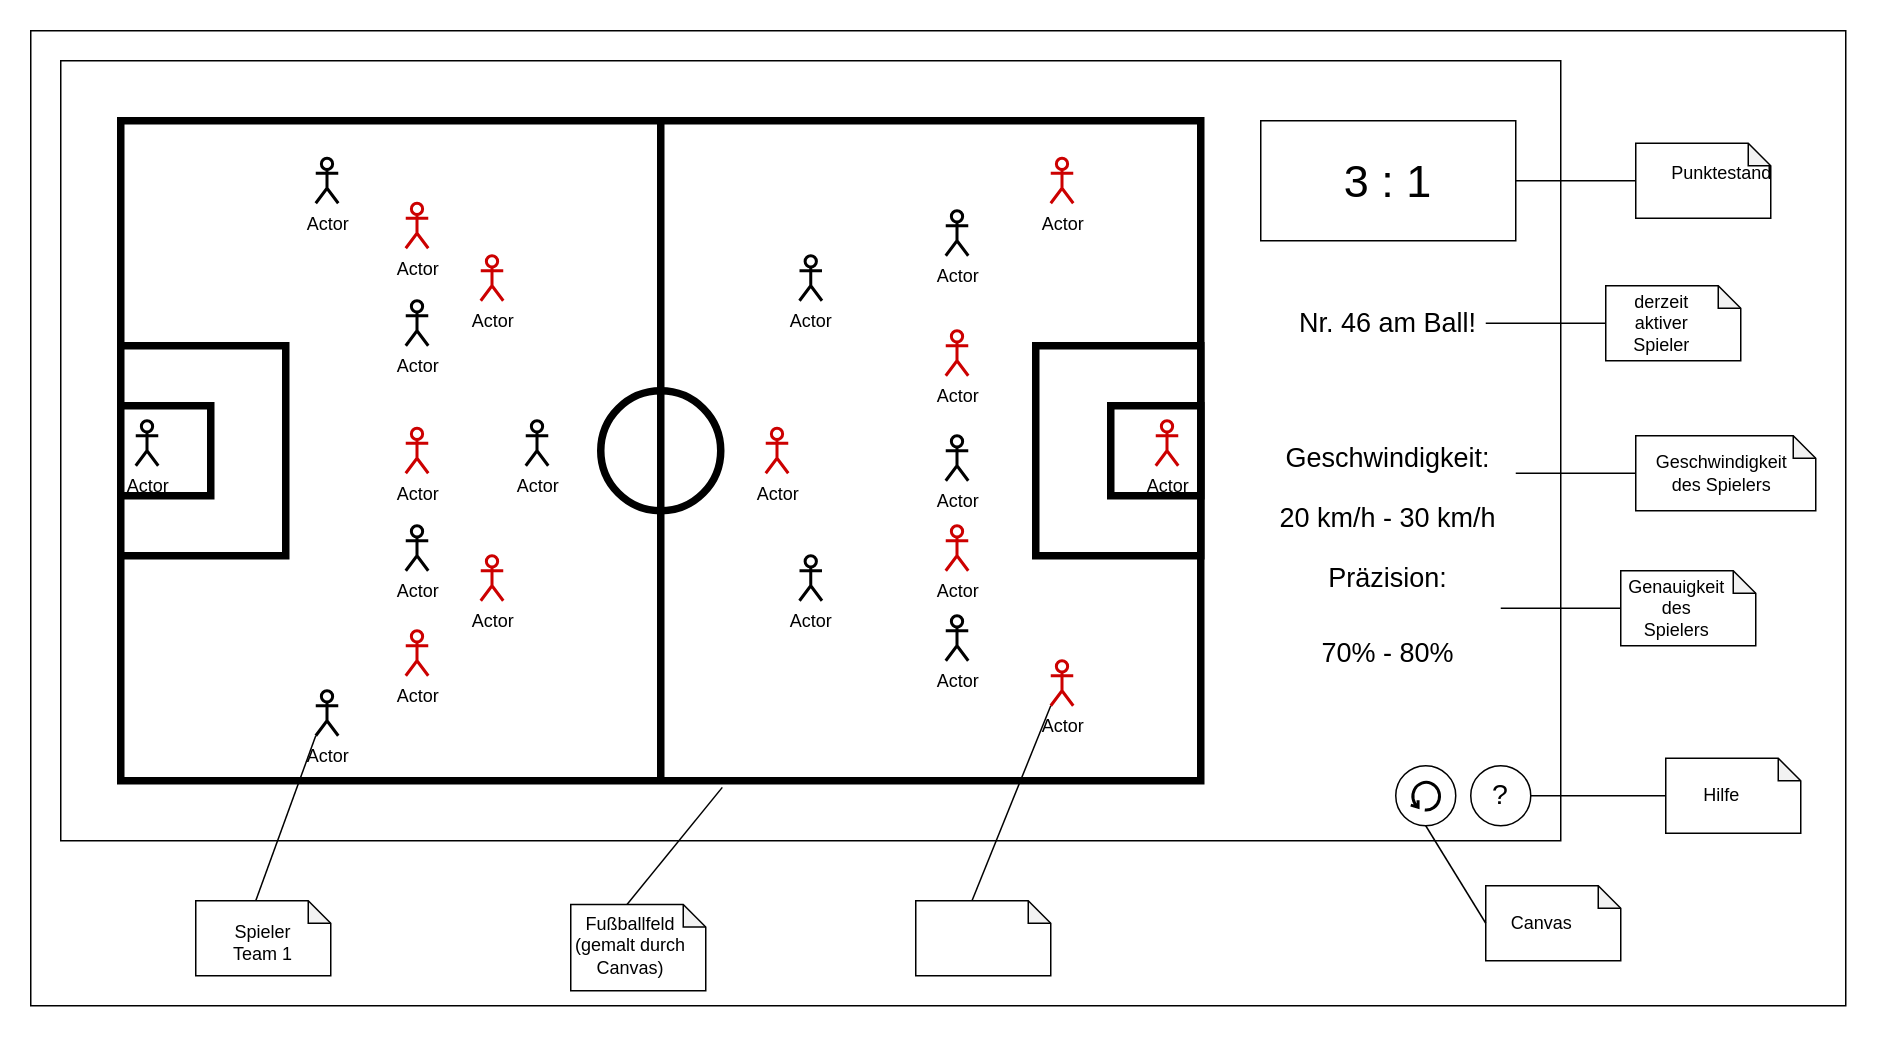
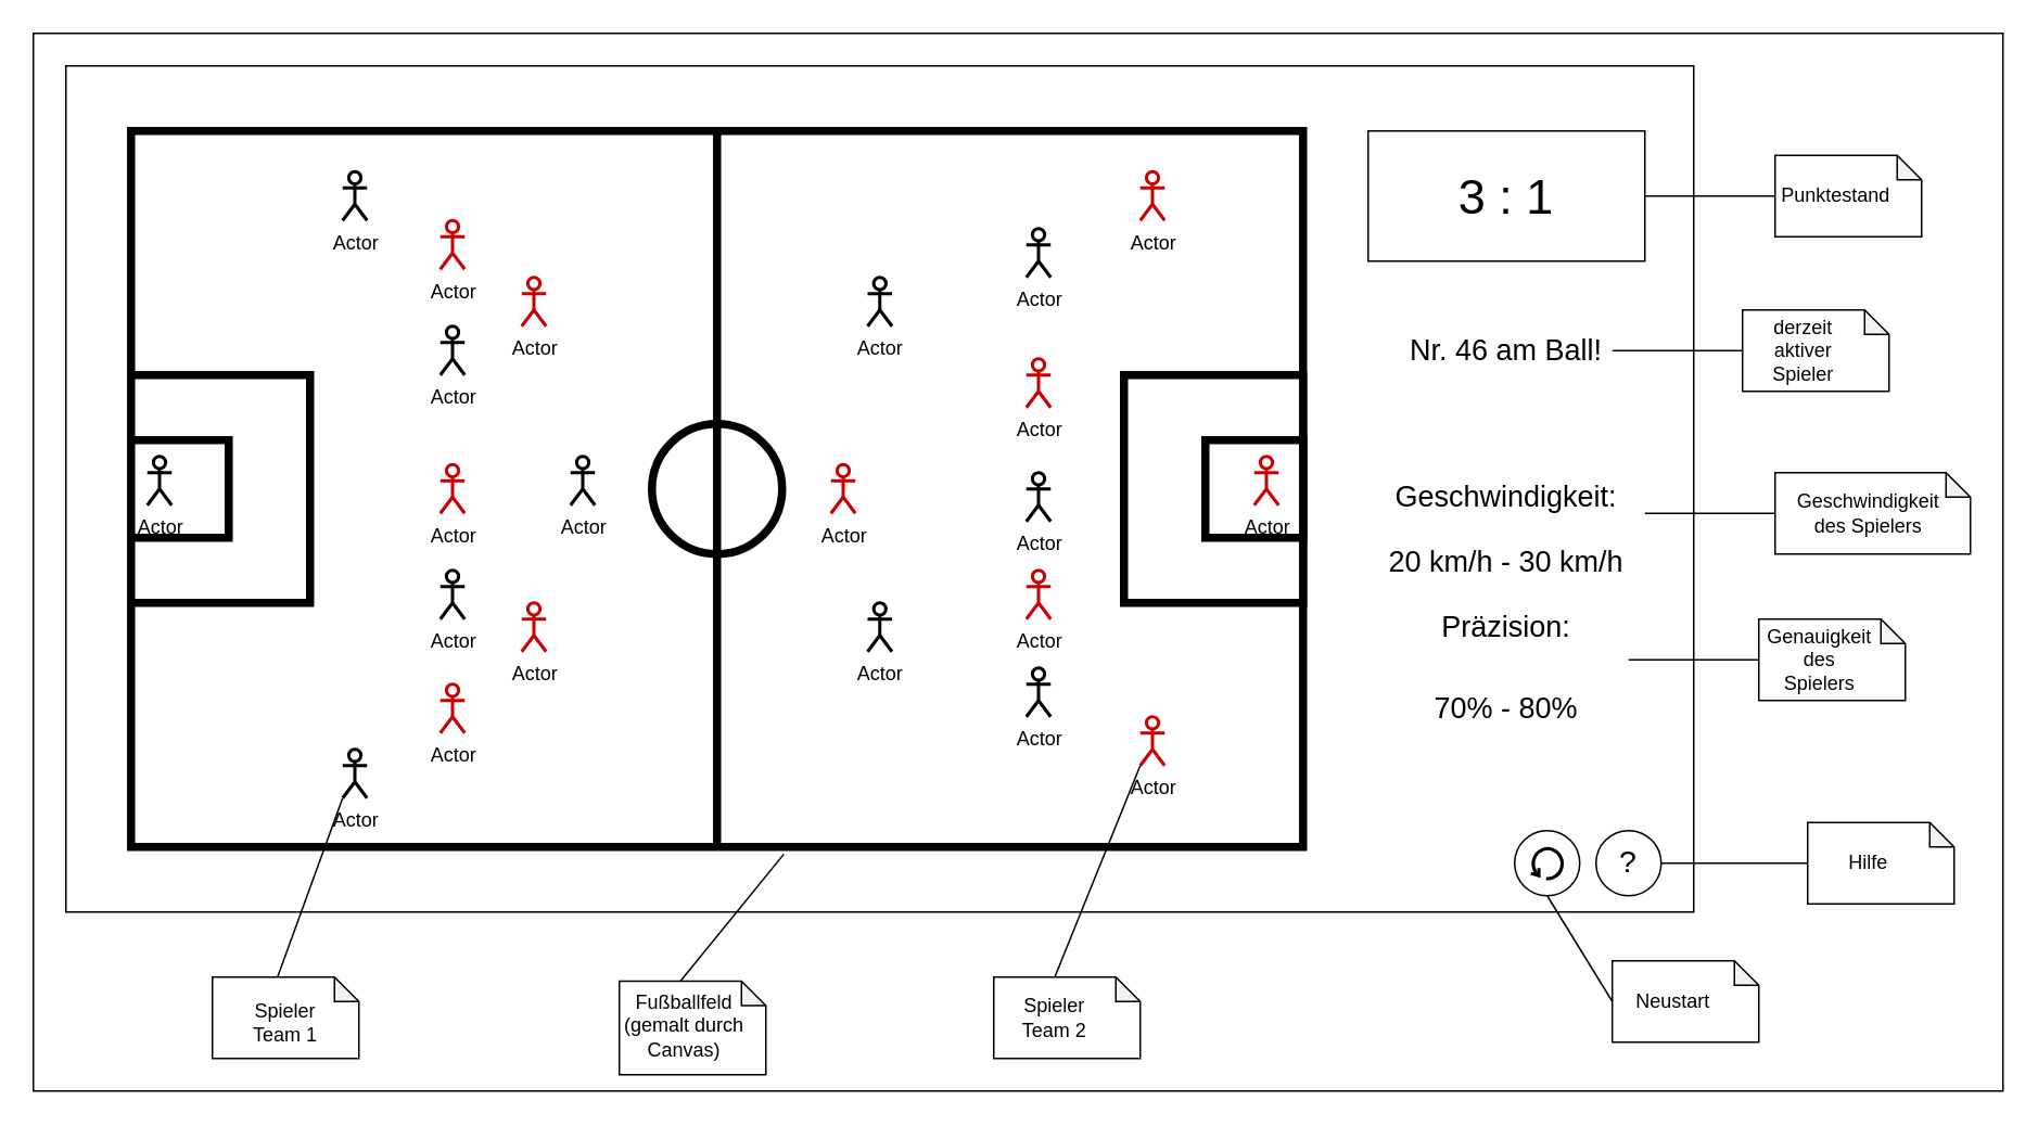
  <mxCell id="0" />
  <mxCell id="1" parent="0" />
  <mxCell id="2" value="" style="rounded=0;whiteSpace=wrap;html=1;strokeColor=#000000;strokeWidth=1;" vertex="1" parent="1"><mxGeometry x="20" y="20" width="1210" height="650" as="geometry" /></mxCell>
  <mxCell id="3" value="" style="rounded=0;whiteSpace=wrap;html=1;" vertex="1" parent="1"><mxGeometry x="40" y="40" width="1000" height="520" as="geometry" /></mxCell>
  <mxCell id="4" value="" style="rounded=0;whiteSpace=wrap;html=1;strokeWidth=5;" vertex="1" parent="1"><mxGeometry x="80" y="80" width="720" height="440" as="geometry" /></mxCell>
  <mxCell id="5" value="" style="ellipse;whiteSpace=wrap;html=1;aspect=fixed;strokeWidth=5;" vertex="1" parent="1"><mxGeometry x="400" y="260" width="80" height="80" as="geometry" /></mxCell>
  <mxCell id="6" value="" style="endArrow=none;html=1;targetPerimeterSpacing=5;sourcePerimeterSpacing=5;strokeWidth=5;exitX=0.5;exitY=1;exitDx=0;exitDy=0;entryX=0.5;entryY=0;entryDx=0;entryDy=0;" edge="1" parent="1" source="4" target="4"><mxGeometry width="50" height="50" relative="1" as="geometry"><mxPoint x="510" y="330" as="sourcePoint" /><mxPoint x="560" y="280" as="targetPoint" /></mxGeometry></mxCell>
  <mxCell id="7" value="" style="rounded=0;whiteSpace=wrap;html=1;strokeWidth=5;" vertex="1" parent="1"><mxGeometry x="80" y="230" width="110" height="140" as="geometry" /></mxCell>
  <mxCell id="8" value="" style="rounded=0;whiteSpace=wrap;html=1;strokeWidth=5;" vertex="1" parent="1"><mxGeometry x="80" y="270" width="60" height="60" as="geometry" /></mxCell>
  <mxCell id="9" value="" style="rounded=0;whiteSpace=wrap;html=1;strokeWidth=5;" vertex="1" parent="1"><mxGeometry x="690" y="230" width="110" height="140" as="geometry" /></mxCell>
  <mxCell id="10" value="" style="rounded=0;whiteSpace=wrap;html=1;strokeWidth=5;" vertex="1" parent="1"><mxGeometry x="740" y="270" width="60" height="60" as="geometry" /></mxCell>
  <mxCell id="11" value="&lt;font style=&quot;font-size: 30px&quot;&gt;3 : 1&lt;/font&gt;" style="text;html=1;fillColor=none;align=center;verticalAlign=middle;whiteSpace=wrap;rounded=0;strokeColor=#000000;" vertex="1" parent="1"><mxGeometry x="840" y="80" width="170" height="80" as="geometry" /></mxCell>
  <mxCell id="12" value="&lt;font style=&quot;font-size: 18px&quot;&gt;Nr. 46 am Ball!&lt;/font&gt;" style="text;html=1;strokeColor=none;fillColor=none;align=center;verticalAlign=middle;whiteSpace=wrap;rounded=0;" vertex="1" parent="1"><mxGeometry x="840" y="190" width="170" height="50" as="geometry" /></mxCell>
  <mxCell id="13" value="&lt;font style=&quot;font-size: 18px&quot;&gt;Geschwindigkeit:&lt;/font&gt;" style="text;html=1;strokeColor=none;fillColor=none;align=center;verticalAlign=middle;whiteSpace=wrap;rounded=0;" vertex="1" parent="1"><mxGeometry x="840" y="280" width="170" height="50" as="geometry" /></mxCell>
  <mxCell id="14" value="&lt;font style=&quot;font-size: 18px&quot;&gt;Präzision:&lt;/font&gt;" style="text;html=1;strokeColor=none;fillColor=none;align=center;verticalAlign=middle;whiteSpace=wrap;rounded=0;" vertex="1" parent="1"><mxGeometry x="840" y="360" width="170" height="50" as="geometry" /></mxCell>
  <mxCell id="15" value="&lt;span style=&quot;font-size: 18px&quot;&gt;20 km/h - 30 km/h&lt;/span&gt;" style="text;html=1;strokeColor=none;fillColor=none;align=center;verticalAlign=middle;whiteSpace=wrap;rounded=0;" vertex="1" parent="1"><mxGeometry x="840" y="320" width="170" height="50" as="geometry" /></mxCell>
  <mxCell id="16" value="&lt;font style=&quot;font-size: 18px&quot;&gt;70% - 80%&lt;/font&gt;" style="text;html=1;strokeColor=none;fillColor=none;align=center;verticalAlign=middle;whiteSpace=wrap;rounded=0;" vertex="1" parent="1"><mxGeometry x="840" y="410" width="170" height="50" as="geometry" /></mxCell>
  <mxCell id="17" value="" style="ellipse;whiteSpace=wrap;html=1;aspect=fixed;strokeColor=#000000;strokeWidth=1;" vertex="1" parent="1"><mxGeometry x="980" y="510" width="40" height="40" as="geometry" /></mxCell>
  <mxCell id="18" value="" style="ellipse;whiteSpace=wrap;html=1;aspect=fixed;strokeColor=#000000;strokeWidth=1;" vertex="1" parent="1"><mxGeometry x="930" y="510" width="40" height="40" as="geometry" /></mxCell>
  <mxCell id="19" value="&lt;font style=&quot;font-size: 19px&quot;&gt;?&lt;/font&gt;" style="text;html=1;strokeColor=none;fillColor=none;align=center;verticalAlign=middle;whiteSpace=wrap;rounded=0;" vertex="1" parent="1"><mxGeometry x="980" y="515" width="40" height="30" as="geometry" /></mxCell>
  <mxCell id="20" value="" style="shape=mxgraph.bpmn.loop;html=1;outlineConnect=0;strokeColor=#000000;strokeWidth=2;" vertex="1" parent="1"><mxGeometry x="940" y="520" width="20" height="20" as="geometry" /></mxCell>
  <mxCell id="21" value="Actor" style="shape=umlActor;verticalLabelPosition=bottom;verticalAlign=top;html=1;strokeColor=#000000;strokeWidth=2;" vertex="1" parent="1"><mxGeometry x="532.5" y="170" width="15" height="30" as="geometry" /></mxCell>
  <mxCell id="22" value="Actor" style="shape=umlActor;verticalLabelPosition=bottom;verticalAlign=top;html=1;strokeColor=#000000;strokeWidth=2;" vertex="1" parent="1"><mxGeometry x="532.5" y="370" width="15" height="30" as="geometry" /></mxCell>
  <mxCell id="23" value="Actor" style="shape=umlActor;verticalLabelPosition=bottom;verticalAlign=top;html=1;strokeColor=#000000;strokeWidth=2;" vertex="1" parent="1"><mxGeometry x="210" y="105" width="15" height="30" as="geometry" /></mxCell>
  <mxCell id="24" value="Actor" style="shape=umlActor;verticalLabelPosition=bottom;verticalAlign=top;html=1;strokeColor=#000000;strokeWidth=2;" vertex="1" parent="1"><mxGeometry x="270" y="200" width="15" height="30" as="geometry" /></mxCell>
  <mxCell id="25" value="Actor" style="shape=umlActor;verticalLabelPosition=bottom;verticalAlign=top;html=1;strokeColor=#000000;strokeWidth=2;" vertex="1" parent="1"><mxGeometry x="270" y="350" width="15" height="30" as="geometry" /></mxCell>
  <mxCell id="26" value="Actor" style="shape=umlActor;verticalLabelPosition=bottom;verticalAlign=top;html=1;strokeColor=#000000;strokeWidth=2;" vertex="1" parent="1"><mxGeometry x="210" y="460" width="15" height="30" as="geometry" /></mxCell>
  <mxCell id="27" value="Actor" style="shape=umlActor;verticalLabelPosition=bottom;verticalAlign=top;html=1;strokeColor=#000000;strokeWidth=2;" vertex="1" parent="1"><mxGeometry x="90" y="280" width="15" height="30" as="geometry" /></mxCell>
  <mxCell id="28" value="Actor" style="shape=umlActor;verticalLabelPosition=bottom;verticalAlign=top;html=1;strokeColor=#000000;strokeWidth=2;" vertex="1" parent="1"><mxGeometry x="630" y="140" width="15" height="30" as="geometry" /></mxCell>
  <mxCell id="29" value="Actor" style="shape=umlActor;verticalLabelPosition=bottom;verticalAlign=top;html=1;strokeColor=#000000;strokeWidth=2;" vertex="1" parent="1"><mxGeometry x="630" y="410" width="15" height="30" as="geometry" /></mxCell>
  <mxCell id="30" value="Actor" style="shape=umlActor;verticalLabelPosition=bottom;verticalAlign=top;html=1;strokeWidth=2;strokeColor=#CC0000;" vertex="1" parent="1"><mxGeometry x="770" y="280" width="15" height="30" as="geometry" /></mxCell>
  <mxCell id="31" value="Actor" style="shape=umlActor;verticalLabelPosition=bottom;verticalAlign=top;html=1;strokeColor=#000000;strokeWidth=2;" vertex="1" parent="1"><mxGeometry x="350" y="280" width="15" height="30" as="geometry" /></mxCell>
  <mxCell id="32" value="Actor" style="shape=umlActor;verticalLabelPosition=bottom;verticalAlign=top;html=1;strokeColor=#000000;strokeWidth=2;" vertex="1" parent="1"><mxGeometry x="630" y="290" width="15" height="30" as="geometry" /></mxCell>
  <mxCell id="33" value="Actor" style="shape=umlActor;verticalLabelPosition=bottom;verticalAlign=top;html=1;strokeWidth=2;strokeColor=#CC0000;" vertex="1" parent="1"><mxGeometry x="700" y="105" width="15" height="30" as="geometry" /></mxCell>
  <mxCell id="34" value="Actor" style="shape=umlActor;verticalLabelPosition=bottom;verticalAlign=top;html=1;strokeWidth=2;strokeColor=#CC0000;" vertex="1" parent="1"><mxGeometry x="700" y="440" width="15" height="30" as="geometry" /></mxCell>
  <mxCell id="35" value="Actor" style="shape=umlActor;verticalLabelPosition=bottom;verticalAlign=top;html=1;strokeWidth=2;strokeColor=#CC0000;" vertex="1" parent="1"><mxGeometry x="630" y="350" width="15" height="30" as="geometry" /></mxCell>
  <mxCell id="36" value="Actor" style="shape=umlActor;verticalLabelPosition=bottom;verticalAlign=top;html=1;strokeWidth=2;strokeColor=#CC0000;" vertex="1" parent="1"><mxGeometry x="630" y="220" width="15" height="30" as="geometry" /></mxCell>
  <mxCell id="37" value="Actor" style="shape=umlActor;verticalLabelPosition=bottom;verticalAlign=top;html=1;strokeWidth=2;strokeColor=#CC0000;" vertex="1" parent="1"><mxGeometry x="510" y="285" width="15" height="30" as="geometry" /></mxCell>
  <mxCell id="38" value="Actor" style="shape=umlActor;verticalLabelPosition=bottom;verticalAlign=top;html=1;strokeWidth=2;strokeColor=#CC0000;" vertex="1" parent="1"><mxGeometry x="320" y="170" width="15" height="30" as="geometry" /></mxCell>
  <mxCell id="39" value="Actor" style="shape=umlActor;verticalLabelPosition=bottom;verticalAlign=top;html=1;strokeWidth=2;strokeColor=#CC0000;" vertex="1" parent="1"><mxGeometry x="320" y="370" width="15" height="30" as="geometry" /></mxCell>
  <mxCell id="40" value="Actor" style="shape=umlActor;verticalLabelPosition=bottom;verticalAlign=top;html=1;strokeWidth=2;strokeColor=#CC0000;" vertex="1" parent="1"><mxGeometry x="270" y="285" width="15" height="30" as="geometry" /></mxCell>
  <mxCell id="41" value="Actor" style="shape=umlActor;verticalLabelPosition=bottom;verticalAlign=top;html=1;strokeWidth=2;strokeColor=#CC0000;" vertex="1" parent="1"><mxGeometry x="270" y="135" width="15" height="30" as="geometry" /></mxCell>
  <mxCell id="42" value="Actor" style="shape=umlActor;verticalLabelPosition=bottom;verticalAlign=top;html=1;strokeWidth=2;strokeColor=#CC0000;" vertex="1" parent="1"><mxGeometry x="270" y="420" width="15" height="30" as="geometry" /></mxCell>
  <mxCell id="43" value="" style="endArrow=none;html=1;strokeWidth=1;entryX=0;entryY=1;entryDx=0;entryDy=0;entryPerimeter=0;" edge="1" parent="1" target="26"><mxGeometry width="50" height="50" relative="1" as="geometry"><mxPoint x="170" y="600" as="sourcePoint" /><mxPoint x="270" y="720" as="targetPoint" /></mxGeometry></mxCell>
  <mxCell id="44" value="" style="shape=note;whiteSpace=wrap;html=1;backgroundOutline=1;darkOpacity=0.05;strokeWidth=1;size=15;" vertex="1" parent="1"><mxGeometry x="130" y="600" width="90" height="50" as="geometry" /></mxCell>
  <mxCell id="45" value="Spieler Team 1" style="text;html=1;strokeColor=none;fillColor=none;align=center;verticalAlign=middle;whiteSpace=wrap;rounded=0;" vertex="1" parent="1"><mxGeometry x="140" y="615" width="70" height="25" as="geometry" /></mxCell>
  <mxCell id="46" value="" style="shape=note;whiteSpace=wrap;html=1;backgroundOutline=1;darkOpacity=0.05;strokeWidth=1;size=15;" vertex="1" parent="1"><mxGeometry x="610" y="600" width="90" height="50" as="geometry" /></mxCell>
  <mxCell id="47" value="" style="endArrow=none;html=1;strokeWidth=1;entryX=0;entryY=1;entryDx=0;entryDy=0;entryPerimeter=0;exitX=0;exitY=0;exitDx=37.5;exitDy=0;exitPerimeter=0;" edge="1" parent="1" source="46"><mxGeometry width="50" height="50" relative="1" as="geometry"><mxPoint x="660" y="580" as="sourcePoint" /><mxPoint x="700" y="470" as="targetPoint" /></mxGeometry></mxCell>
+ <mxCell id="48" value="Spieler Team 2" style="text;html=1;strokeColor=none;fillColor=none;align=center;verticalAlign=middle;whiteSpace=wrap;rounded=0;" vertex="1" parent="1"><mxGeometry x="620" y="610" width="55" height="30" as="geometry" /></mxCell>
  <mxCell id="49" value="" style="shape=note;whiteSpace=wrap;html=1;backgroundOutline=1;darkOpacity=0.05;strokeWidth=1;size=15;" vertex="1" parent="1"><mxGeometry x="380" y="602.5" width="90" height="57.5" as="geometry" /></mxCell>
  <mxCell id="50" value="" style="endArrow=none;html=1;strokeWidth=1;exitX=0;exitY=0;exitDx=37.5;exitDy=0;exitPerimeter=0;entryX=0.557;entryY=1.01;entryDx=0;entryDy=0;entryPerimeter=0;" edge="1" parent="1" source="49" target="4"><mxGeometry width="50" height="50" relative="1" as="geometry"><mxPoint x="500" y="320" as="sourcePoint" /><mxPoint x="550" y="270" as="targetPoint" /></mxGeometry></mxCell>
  <mxCell id="51" value="Fußballfeld (gemalt durch Canvas)" style="text;html=1;strokeColor=none;fillColor=none;align=center;verticalAlign=middle;whiteSpace=wrap;rounded=0;" vertex="1" parent="1"><mxGeometry x="380" y="610" width="80" height="40" as="geometry" /></mxCell>
  <mxCell id="52" value="" style="shape=note;whiteSpace=wrap;html=1;backgroundOutline=1;darkOpacity=0.05;strokeWidth=1;size=15;" vertex="1" parent="1"><mxGeometry x="1090" y="95" width="90" height="50" as="geometry" /></mxCell>
- <mxCell id="53" value="Punktestand" style="text;html=1;strokeColor=none;fillColor=none;align=center;verticalAlign=middle;whiteSpace=wrap;rounded=0;" vertex="1" parent="1"><mxGeometry x="1120" y="100" width="55" height="30" as="geometry" /></mxCell>
+ <mxCell id="53" value="Punktestand" style="text;html=1;strokeColor=none;fillColor=none;align=center;verticalAlign=middle;whiteSpace=wrap;rounded=0;" vertex="1" parent="1"><mxGeometry x="1100" y="105" width="55" height="30" as="geometry" /></mxCell>
  <mxCell id="54" value="" style="endArrow=none;html=1;strokeWidth=1;entryX=1;entryY=0.5;entryDx=0;entryDy=0;exitX=0;exitY=0.5;exitDx=0;exitDy=0;exitPerimeter=0;" edge="1" parent="1" source="52" target="11"><mxGeometry width="50" height="50" relative="1" as="geometry"><mxPoint x="657.5" y="610" as="sourcePoint" /><mxPoint x="710" y="480" as="targetPoint" /></mxGeometry></mxCell>
  <mxCell id="55" value="" style="shape=note;whiteSpace=wrap;html=1;backgroundOutline=1;darkOpacity=0.05;strokeWidth=1;size=15;" vertex="1" parent="1"><mxGeometry x="1070" y="190" width="90" height="50" as="geometry" /></mxCell>
  <mxCell id="56" value="derzeit aktiver Spieler" style="text;html=1;strokeColor=none;fillColor=none;align=center;verticalAlign=middle;whiteSpace=wrap;rounded=0;" vertex="1" parent="1"><mxGeometry x="1080" y="200" width="55" height="30" as="geometry" /></mxCell>
  <mxCell id="57" value="" style="endArrow=none;html=1;strokeWidth=1;entryX=1;entryY=0.5;entryDx=0;entryDy=0;exitX=0;exitY=0.5;exitDx=0;exitDy=0;exitPerimeter=0;" edge="1" parent="1" source="55"><mxGeometry width="50" height="50" relative="1" as="geometry"><mxPoint x="637.5" y="705" as="sourcePoint" /><mxPoint x="990" y="215" as="targetPoint" /></mxGeometry></mxCell>
  <mxCell id="58" value="" style="shape=note;whiteSpace=wrap;html=1;backgroundOutline=1;darkOpacity=0.05;strokeWidth=1;size=15;" vertex="1" parent="1"><mxGeometry x="1090" y="290" width="120" height="50" as="geometry" /></mxCell>
  <mxCell id="59" value="Geschwindigkeit des Spielers" style="text;html=1;strokeColor=none;fillColor=none;align=center;verticalAlign=middle;whiteSpace=wrap;rounded=0;" vertex="1" parent="1"><mxGeometry x="1120" y="300" width="55" height="30" as="geometry" /></mxCell>
  <mxCell id="60" value="" style="endArrow=none;html=1;strokeWidth=1;entryX=1;entryY=0.5;entryDx=0;entryDy=0;exitX=0;exitY=0.5;exitDx=0;exitDy=0;exitPerimeter=0;" edge="1" parent="1" source="58"><mxGeometry width="50" height="50" relative="1" as="geometry"><mxPoint x="657.5" y="805" as="sourcePoint" /><mxPoint x="1010" y="315" as="targetPoint" /></mxGeometry></mxCell>
  <mxCell id="61" value="" style="shape=note;whiteSpace=wrap;html=1;backgroundOutline=1;darkOpacity=0.05;strokeWidth=1;size=15;" vertex="1" parent="1"><mxGeometry x="1080" y="380" width="90" height="50" as="geometry" /></mxCell>
  <mxCell id="62" value="Genauigkeit des Spielers" style="text;html=1;strokeColor=none;fillColor=none;align=center;verticalAlign=middle;whiteSpace=wrap;rounded=0;" vertex="1" parent="1"><mxGeometry x="1090" y="390" width="55" height="30" as="geometry" /></mxCell>
  <mxCell id="63" value="" style="endArrow=none;html=1;strokeWidth=1;entryX=1;entryY=0.5;entryDx=0;entryDy=0;exitX=0;exitY=0.5;exitDx=0;exitDy=0;exitPerimeter=0;" edge="1" parent="1" source="61"><mxGeometry width="50" height="50" relative="1" as="geometry"><mxPoint x="647.5" y="895" as="sourcePoint" /><mxPoint x="1000" y="405" as="targetPoint" /></mxGeometry></mxCell>
  <mxCell id="64" value="" style="shape=note;whiteSpace=wrap;html=1;backgroundOutline=1;darkOpacity=0.05;strokeWidth=1;size=15;" vertex="1" parent="1"><mxGeometry x="1110" y="505" width="90" height="50" as="geometry" /></mxCell>
  <mxCell id="65" value="Hilfe" style="text;html=1;strokeColor=none;fillColor=none;align=center;verticalAlign=middle;whiteSpace=wrap;rounded=0;" vertex="1" parent="1"><mxGeometry x="1120" y="515" width="55" height="30" as="geometry" /></mxCell>
  <mxCell id="66" value="" style="endArrow=none;html=1;strokeWidth=1;entryX=1;entryY=0.5;entryDx=0;entryDy=0;exitX=0;exitY=0.5;exitDx=0;exitDy=0;exitPerimeter=0;entryPerimeter=0;" edge="1" parent="1" source="64" target="19"><mxGeometry width="50" height="50" relative="1" as="geometry"><mxPoint x="677.5" y="1020" as="sourcePoint" /><mxPoint x="1030" y="530" as="targetPoint" /></mxGeometry></mxCell>
  <mxCell id="67" value="" style="shape=note;whiteSpace=wrap;html=1;backgroundOutline=1;darkOpacity=0.05;strokeWidth=1;size=15;" vertex="1" parent="1"><mxGeometry x="990" y="590" width="90" height="50" as="geometry" /></mxCell>
- <mxCell id="68" value="Canvas" style="text;html=1;strokeColor=none;fillColor=none;align=center;verticalAlign=middle;whiteSpace=wrap;rounded=0;" vertex="1" parent="1"><mxGeometry x="1000" y="600" width="55" height="30" as="geometry" /></mxCell>
+ <mxCell id="68" value="Neustart" style="text;html=1;strokeColor=none;fillColor=none;align=center;verticalAlign=middle;whiteSpace=wrap;rounded=0;" vertex="1" parent="1"><mxGeometry x="1000" y="600" width="55" height="30" as="geometry" /></mxCell>
  <mxCell id="69" value="" style="endArrow=none;html=1;strokeWidth=1;entryX=0.5;entryY=1;entryDx=0;entryDy=0;exitX=0;exitY=0.5;exitDx=0;exitDy=0;exitPerimeter=0;" edge="1" parent="1" source="67" target="18"><mxGeometry width="50" height="50" relative="1" as="geometry"><mxPoint x="557.5" y="1105" as="sourcePoint" /><mxPoint x="910" y="615" as="targetPoint" /></mxGeometry></mxCell>
